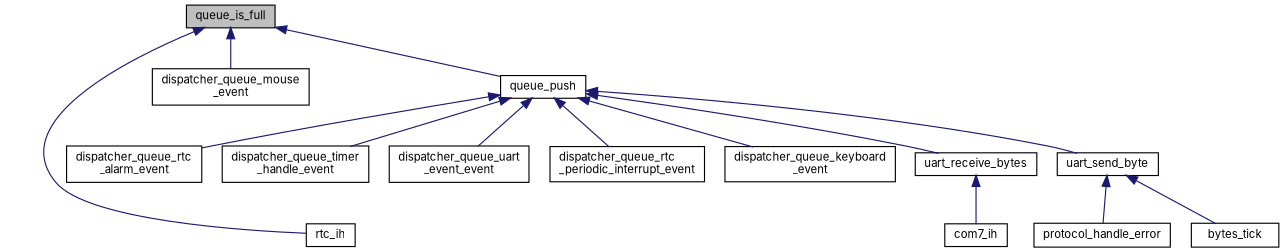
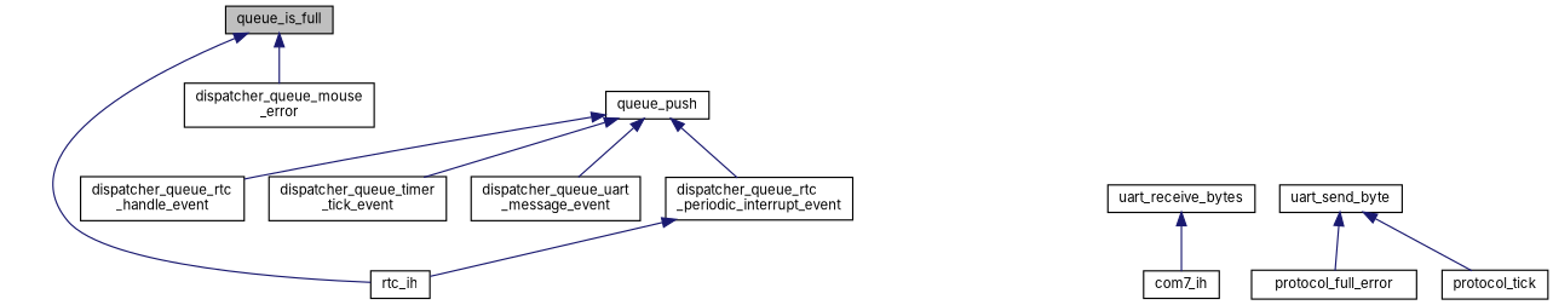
  digraph {
    fontname=Inter
    rankdir=TB
    node [color=black fillcolor=white fontname=Inter fontsize=10 shape=record style=filled]
    edge [color=midnightblue dir=back fontname=Inter fontsize=10 labelfontname=Helvetica labelfontsize=10 style=solid]
    n1 [fillcolor=grey75 fontcolor=black height=0.2 label=queue_is_full width=0.4]
    n2 [height=0.2 label=queue_push width=0.4]
-   n3 [height=0.2 label="dispatcher_queue_mouse\l_event" width=0.4]
+   n3 [height=0.2 label="dispatcher_queue_mouse\l_error" width=0.4]
    n4 [height=0.2 label=rtc_ih width=0.4]
-   n5 [height=0.2 label="dispatcher_queue_keyboard\l_event" width=0.4]
-   n6 [height=0.2 label="dispatcher_queue_rtc\l_alarm_event" width=0.4]
+   n6 [height=0.2 label="dispatcher_queue_rtc\l_handle_event" width=0.4]
    n7 [height=0.2 label="dispatcher_queue_rtc\l_periodic_interrupt_event" width=0.4]
-   n8 [height=0.2 label="dispatcher_queue_timer\l_handle_event" width=0.4]
-   n9 [height=0.2 label="dispatcher_queue_uart\l_event_event" width=0.4]
+   n8 [height=0.2 label="dispatcher_queue_timer\l_tick_event" width=0.4]
+   n9 [height=0.2 label="dispatcher_queue_uart\l_message_event" width=0.4]
    n10 [height=0.2 label=uart_receive_bytes width=0.4]
    n11 [height=0.2 label=uart_send_byte width=0.4]
    n12 [height=0.2 label=com7_ih width=0.4]
-   n13 [height=0.2 label=protocol_handle_error width=0.4]
-   n14 [height=0.2 label=bytes_tick width=0.4]
-   n1 -> n2
+   n13 [height=0.2 label=protocol_full_error width=0.4]
+   n14 [height=0.2 label=protocol_tick width=0.4]
    n1 -> n3
    n1 -> n4
-   n2 -> n5
    n2 -> n6
    n2 -> n7
    n2 -> n8
    n2 -> n9
-   n2 -> n10
-   n2 -> n11
+   n7 -> n4
    n10 -> n12
    n11 -> n13
    n11 -> n14
  }
